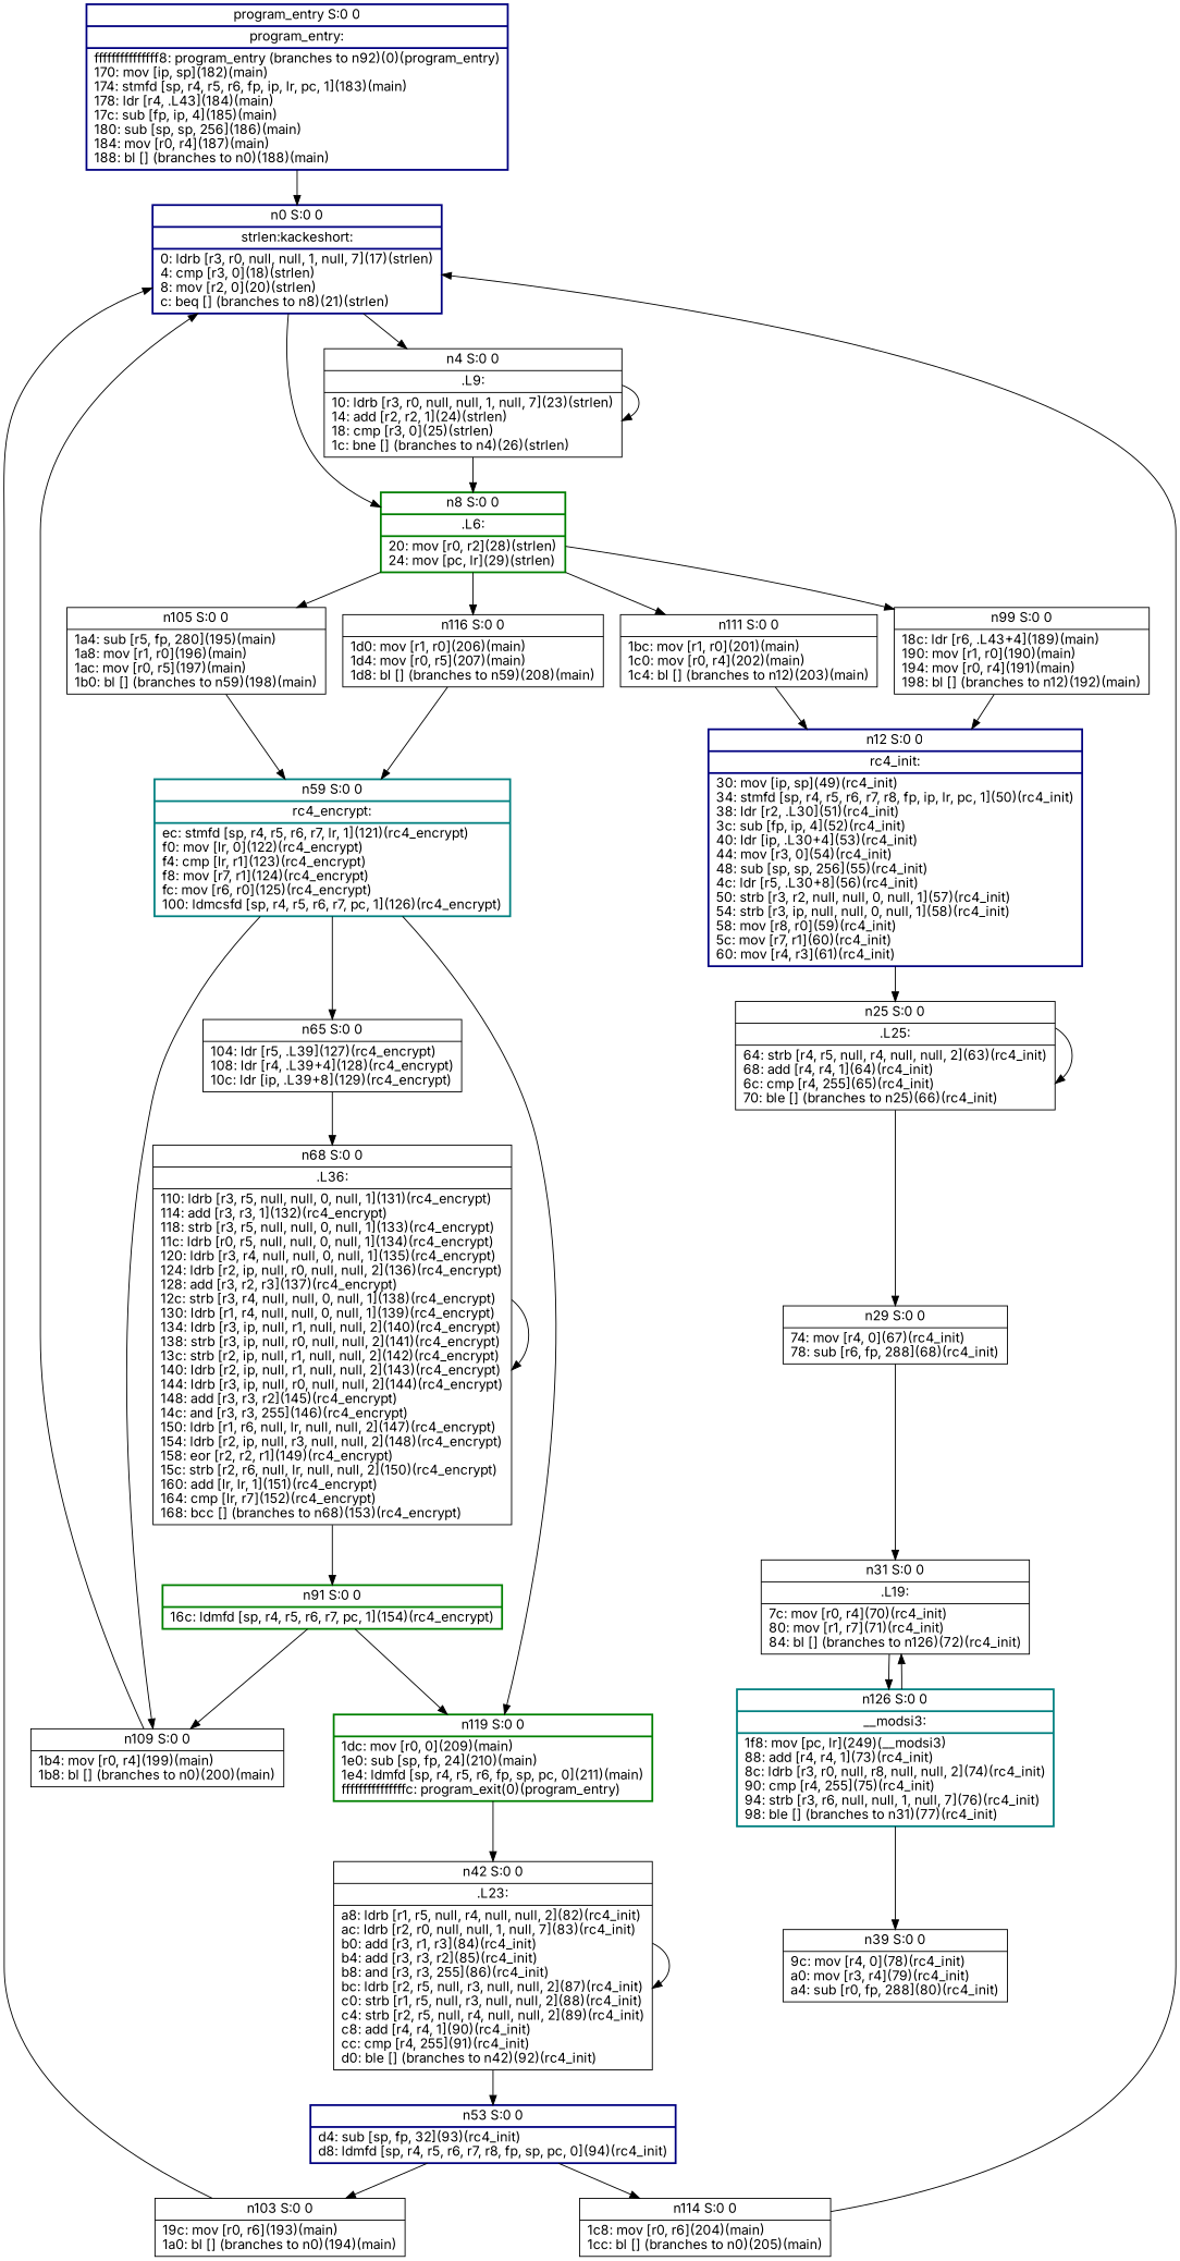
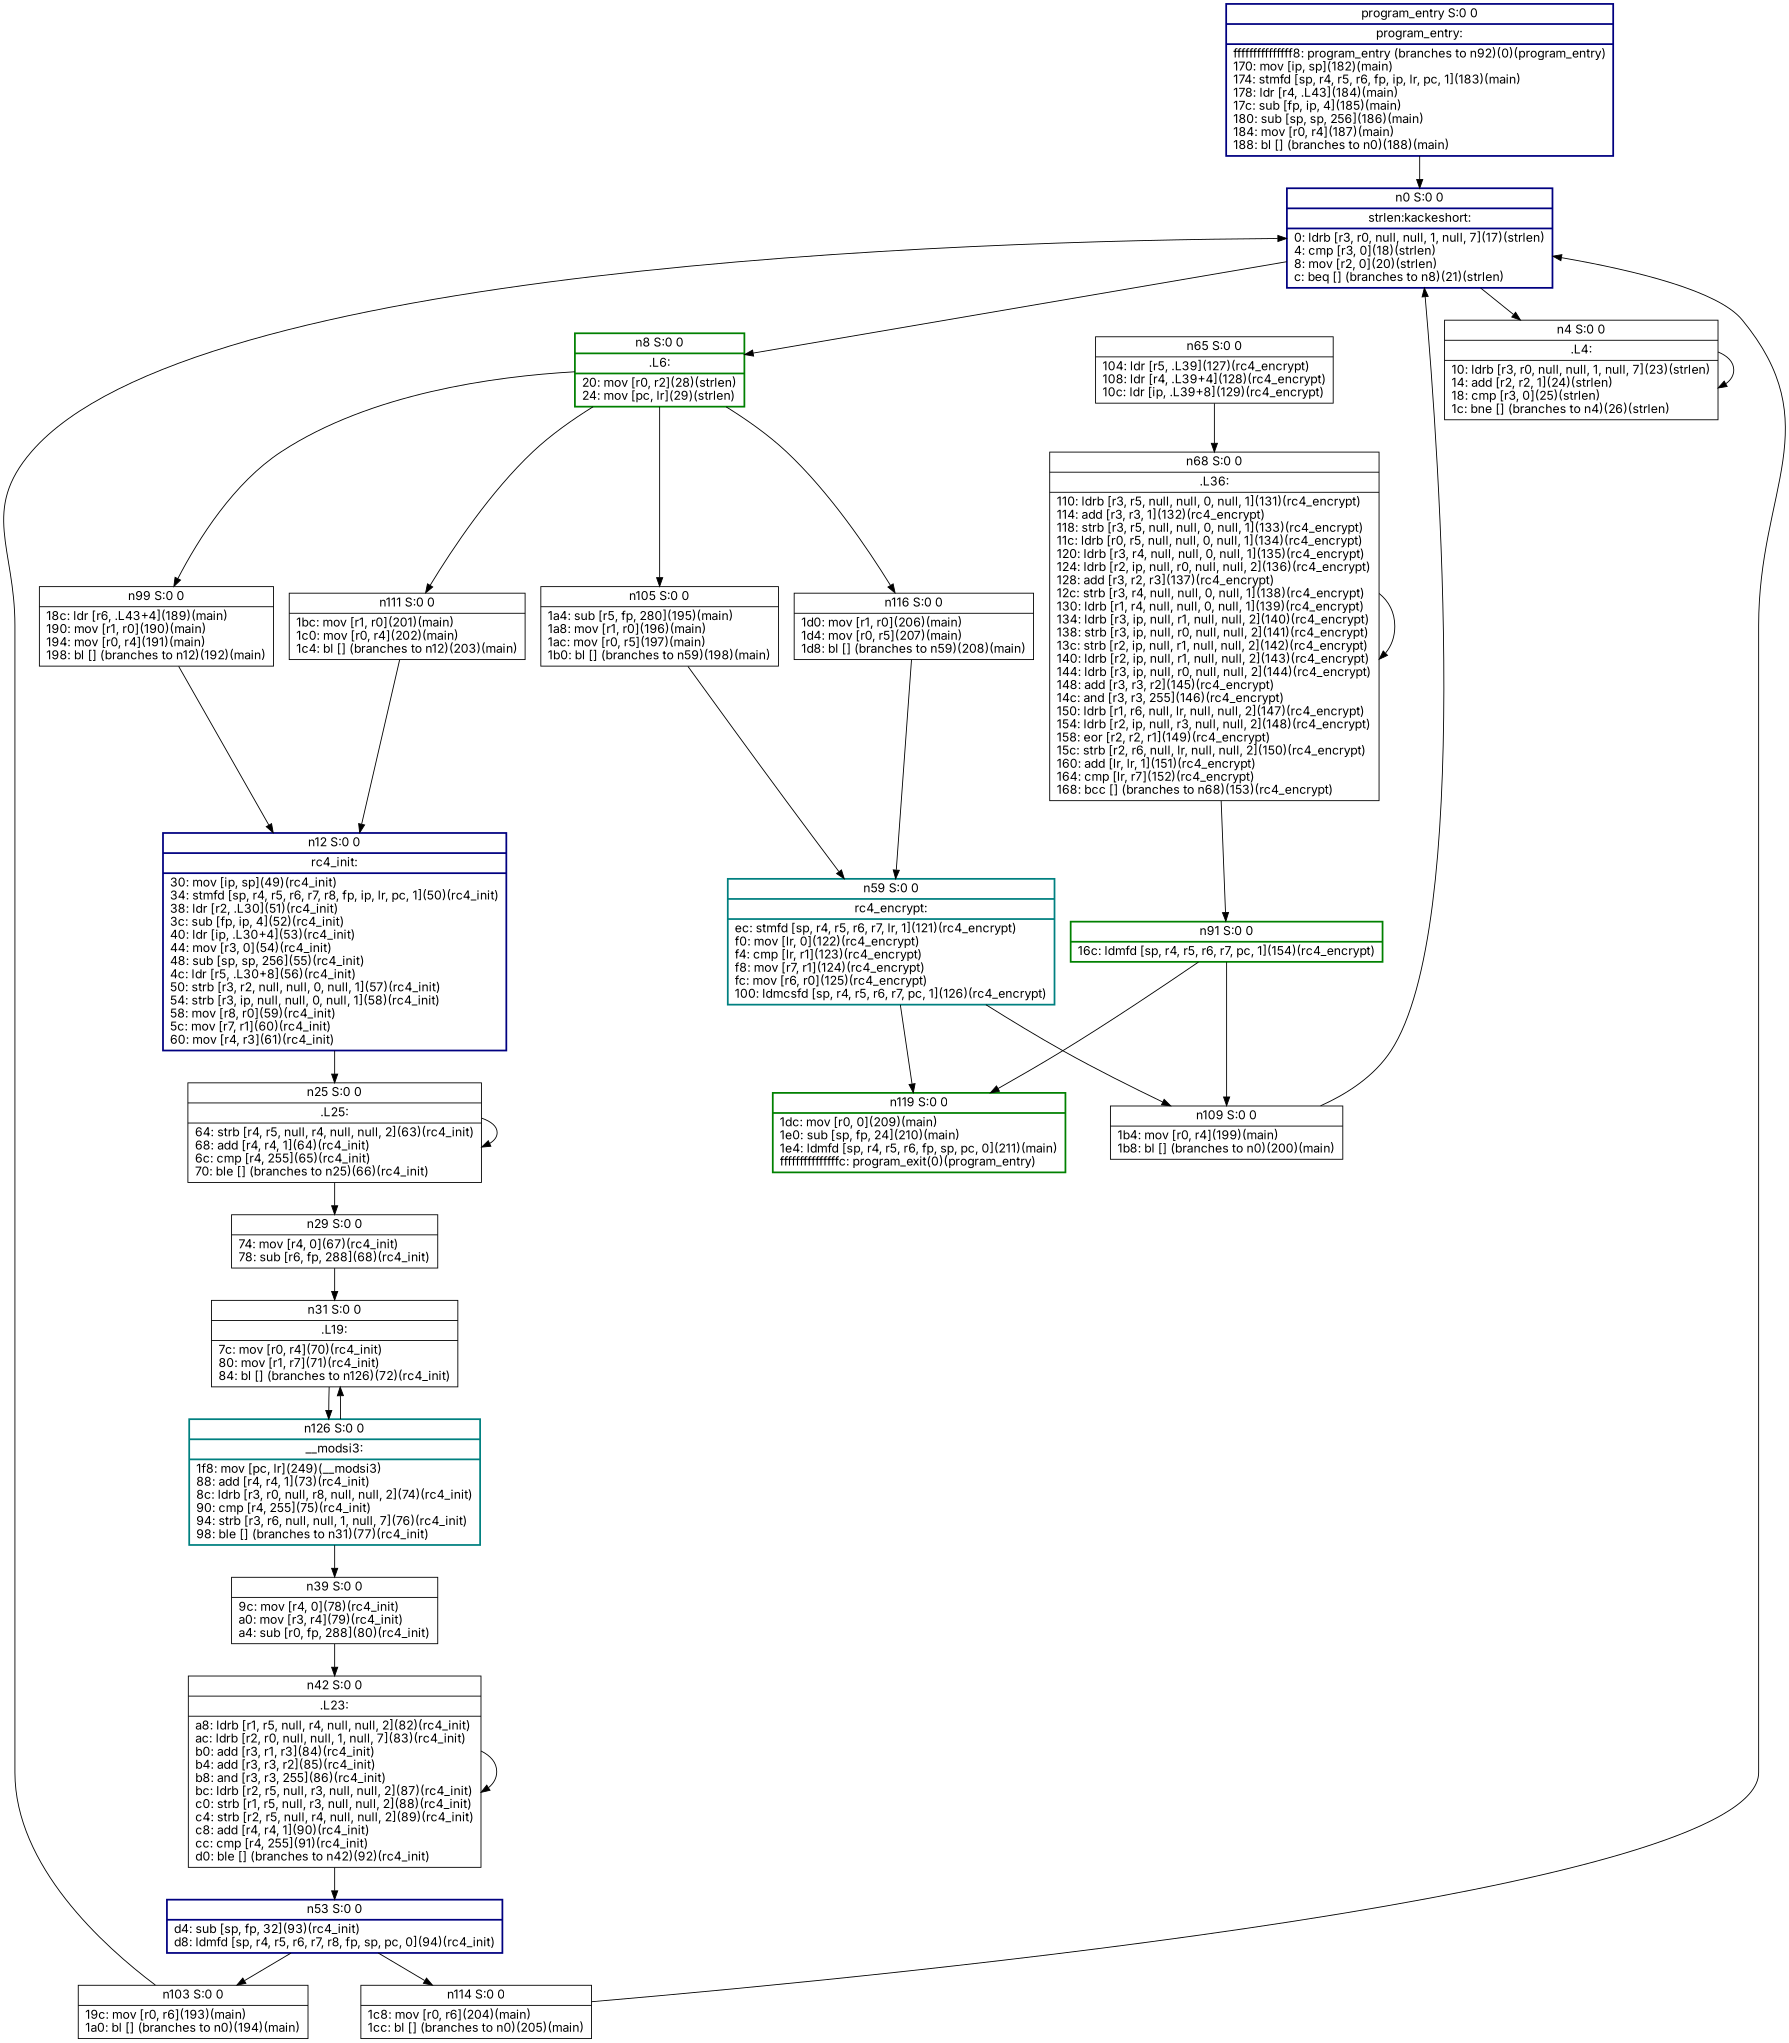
  digraph {
    fontname=Inter
    node [fontname=Inter shape=record]
    edge [fontname=Inter]
    n1 [color="#000080" label="{program_entry S:0 0|program_entry:	|fffffffffffffff8: program_entry (branches  to n92)(0)(program_entry)\l170: mov [ip, sp](182)(main)\l174: stmfd [sp, r4, r5, r6, fp, ip, lr, pc, 1](183)(main)\l178: ldr [r4, .L43](184)(main)\l17c: sub [fp, ip, 4](185)(main)\l180: sub [sp, sp, 256](186)(main)\l184: mov [r0, r4](187)(main)\l188: bl [] (branches  to n0)(188)(main)\l}" style=bold]
    n2 [color="#000080" label="{n0 S:0 0|strlen:	kackeshort:	|0: ldrb [r3, r0, null, null, 1, null, 7](17)(strlen)\l4: cmp [r3, 0](18)(strlen)\l8: mov [r2, 0](20)(strlen)\lc: beq [] (branches  to n8)(21)(strlen)\l}" style=bold]
-   n3 [label="{n4 S:0 0|.L9:	|10: ldrb [r3, r0, null, null, 1, null, 7](23)(strlen)\l14: add [r2, r2, 1](24)(strlen)\l18: cmp [r3, 0](25)(strlen)\l1c: bne [] (branches  to n4)(26)(strlen)\l}"]
+   n3 [label="{n4 S:0 0|.L4:	|10: ldrb [r3, r0, null, null, 1, null, 7](23)(strlen)\l14: add [r2, r2, 1](24)(strlen)\l18: cmp [r3, 0](25)(strlen)\l1c: bne [] (branches  to n4)(26)(strlen)\l}"]
    n4 [color="#008000" label="{n8 S:0 0|.L6:	|20: mov [r0, r2](28)(strlen)\l24: mov [pc, lr](29)(strlen)\l}" style=bold]
    n5 [label="{n99 S:0 0|18c: ldr [r6, .L43+4](189)(main)\l190: mov [r1, r0](190)(main)\l194: mov [r0, r4](191)(main)\l198: bl [] (branches  to n12)(192)(main)\l}"]
    n6 [label="{n105 S:0 0|1a4: sub [r5, fp, 280](195)(main)\l1a8: mov [r1, r0](196)(main)\l1ac: mov [r0, r5](197)(main)\l1b0: bl [] (branches  to n59)(198)(main)\l}"]
    n7 [label="{n111 S:0 0|1bc: mov [r1, r0](201)(main)\l1c0: mov [r0, r4](202)(main)\l1c4: bl [] (branches  to n12)(203)(main)\l}"]
    n8 [label="{n116 S:0 0|1d0: mov [r1, r0](206)(main)\l1d4: mov [r0, r5](207)(main)\l1d8: bl [] (branches  to n59)(208)(main)\l}"]
    n9 [color="#000080" label="{n12 S:0 0|rc4_init:	|30: mov [ip, sp](49)(rc4_init)\l34: stmfd [sp, r4, r5, r6, r7, r8, fp, ip, lr, pc, 1](50)(rc4_init)\l38: ldr [r2, .L30](51)(rc4_init)\l3c: sub [fp, ip, 4](52)(rc4_init)\l40: ldr [ip, .L30+4](53)(rc4_init)\l44: mov [r3, 0](54)(rc4_init)\l48: sub [sp, sp, 256](55)(rc4_init)\l4c: ldr [r5, .L30+8](56)(rc4_init)\l50: strb [r3, r2, null, null, 0, null, 1](57)(rc4_init)\l54: strb [r3, ip, null, null, 0, null, 1](58)(rc4_init)\l58: mov [r8, r0](59)(rc4_init)\l5c: mov [r7, r1](60)(rc4_init)\l60: mov [r4, r3](61)(rc4_init)\l}" style=bold]
    n10 [color="#008080" label="{n59 S:0 0|rc4_encrypt:	|ec: stmfd [sp, r4, r5, r6, r7, lr, 1](121)(rc4_encrypt)\lf0: mov [lr, 0](122)(rc4_encrypt)\lf4: cmp [lr, r1](123)(rc4_encrypt)\lf8: mov [r7, r1](124)(rc4_encrypt)\lfc: mov [r6, r0](125)(rc4_encrypt)\l100: ldmcsfd [sp, r4, r5, r6, r7, pc, 1](126)(rc4_encrypt)\l}" style=bold]
    n11 [label="{n25 S:0 0|.L25:	|64: strb [r4, r5, null, r4, null, null, 2](63)(rc4_init)\l68: add [r4, r4, 1](64)(rc4_init)\l6c: cmp [r4, 255](65)(rc4_init)\l70: ble [] (branches  to n25)(66)(rc4_init)\l}"]
    n12 [label="{n29 S:0 0|74: mov [r4, 0](67)(rc4_init)\l78: sub [r6, fp, 288](68)(rc4_init)\l}"]
    n13 [label="{n31 S:0 0|.L19:	|7c: mov [r0, r4](70)(rc4_init)\l80: mov [r1, r7](71)(rc4_init)\l84: bl [] (branches  to n126)(72)(rc4_init)\l}"]
    n14 [color="#008080" label="{n126 S:0 0|__modsi3:	|1f8: mov [pc, lr](249)(__modsi3)\l88: add [r4, r4, 1](73)(rc4_init)\l8c: ldrb [r3, r0, null, r8, null, null, 2](74)(rc4_init)\l90: cmp [r4, 255](75)(rc4_init)\l94: strb [r3, r6, null, null, 1, null, 7](76)(rc4_init)\l98: ble [] (branches  to n31)(77)(rc4_init)\l}" style=bold]
    n15 [label="{n39 S:0 0|9c: mov [r4, 0](78)(rc4_init)\la0: mov [r3, r4](79)(rc4_init)\la4: sub [r0, fp, 288](80)(rc4_init)\l}"]
    n16 [label="{n42 S:0 0|.L23:	|a8: ldrb [r1, r5, null, r4, null, null, 2](82)(rc4_init)\lac: ldrb [r2, r0, null, null, 1, null, 7](83)(rc4_init)\lb0: add [r3, r1, r3](84)(rc4_init)\lb4: add [r3, r3, r2](85)(rc4_init)\lb8: and [r3, r3, 255](86)(rc4_init)\lbc: ldrb [r2, r5, null, r3, null, null, 2](87)(rc4_init)\lc0: strb [r1, r5, null, r3, null, null, 2](88)(rc4_init)\lc4: strb [r2, r5, null, r4, null, null, 2](89)(rc4_init)\lc8: add [r4, r4, 1](90)(rc4_init)\lcc: cmp [r4, 255](91)(rc4_init)\ld0: ble [] (branches  to n42)(92)(rc4_init)\l}"]
    n17 [color="#000080" label="{n53 S:0 0|d4: sub [sp, fp, 32](93)(rc4_init)\ld8: ldmfd [sp, r4, r5, r6, r7, r8, fp, sp, pc, 0](94)(rc4_init)\l}" style=bold]
    n18 [label="{n103 S:0 0|19c: mov [r0, r6](193)(main)\l1a0: bl [] (branches  to n0)(194)(main)\l}"]
    n19 [label="{n114 S:0 0|1c8: mov [r0, r6](204)(main)\l1cc: bl [] (branches  to n0)(205)(main)\l}"]
    n20 [label="{n65 S:0 0|104: ldr [r5, .L39](127)(rc4_encrypt)\l108: ldr [r4, .L39+4](128)(rc4_encrypt)\l10c: ldr [ip, .L39+8](129)(rc4_encrypt)\l}"]
    n21 [label="{n109 S:0 0|1b4: mov [r0, r4](199)(main)\l1b8: bl [] (branches  to n0)(200)(main)\l}"]
    n22 [color="#008000" label="{n119 S:0 0|1dc: mov [r0, 0](209)(main)\l1e0: sub [sp, fp, 24](210)(main)\l1e4: ldmfd [sp, r4, r5, r6, fp, sp, pc, 0](211)(main)\lfffffffffffffffc: program_exit(0)(program_entry)\l}" style=bold]
    n23 [label="{n68 S:0 0|.L36:	|110: ldrb [r3, r5, null, null, 0, null, 1](131)(rc4_encrypt)\l114: add [r3, r3, 1](132)(rc4_encrypt)\l118: strb [r3, r5, null, null, 0, null, 1](133)(rc4_encrypt)\l11c: ldrb [r0, r5, null, null, 0, null, 1](134)(rc4_encrypt)\l120: ldrb [r3, r4, null, null, 0, null, 1](135)(rc4_encrypt)\l124: ldrb [r2, ip, null, r0, null, null, 2](136)(rc4_encrypt)\l128: add [r3, r2, r3](137)(rc4_encrypt)\l12c: strb [r3, r4, null, null, 0, null, 1](138)(rc4_encrypt)\l130: ldrb [r1, r4, null, null, 0, null, 1](139)(rc4_encrypt)\l134: ldrb [r3, ip, null, r1, null, null, 2](140)(rc4_encrypt)\l138: strb [r3, ip, null, r0, null, null, 2](141)(rc4_encrypt)\l13c: strb [r2, ip, null, r1, null, null, 2](142)(rc4_encrypt)\l140: ldrb [r2, ip, null, r1, null, null, 2](143)(rc4_encrypt)\l144: ldrb [r3, ip, null, r0, null, null, 2](144)(rc4_encrypt)\l148: add [r3, r3, r2](145)(rc4_encrypt)\l14c: and [r3, r3, 255](146)(rc4_encrypt)\l150: ldrb [r1, r6, null, lr, null, null, 2](147)(rc4_encrypt)\l154: ldrb [r2, ip, null, r3, null, null, 2](148)(rc4_encrypt)\l158: eor [r2, r2, r1](149)(rc4_encrypt)\l15c: strb [r2, r6, null, lr, null, null, 2](150)(rc4_encrypt)\l160: add [lr, lr, 1](151)(rc4_encrypt)\l164: cmp [lr, r7](152)(rc4_encrypt)\l168: bcc [] (branches  to n68)(153)(rc4_encrypt)\l}"]
    n24 [color="#008000" label="{n91 S:0 0|16c: ldmfd [sp, r4, r5, r6, r7, pc, 1](154)(rc4_encrypt)\l}" style=bold]
    n1 -> n2
    n2 -> n3
    n2 -> n4
    n3 -> n3
-   n3 -> n4
    n4 -> n5
    n4 -> n6
    n4 -> n7
    n4 -> n8
    n5 -> n9
    n6 -> n10
    n7 -> n9
    n8 -> n10
    n9 -> n11
-   n10 -> n20
    n10 -> n21
    n10 -> n22
    n11 -> n11
    n11 -> n12
    n12 -> n13
    n13 -> n14
    n14 -> n13
    n14 -> n15
-   n22 -> n16
+   n15 -> n16
    n16 -> n16
    n16 -> n17
    n17 -> n18
    n17 -> n19
    n18 -> n2
    n19 -> n2
    n20 -> n23
    n21 -> n2
    n23 -> n23
    n23 -> n24
    n24 -> n21
    n24 -> n22
  }
